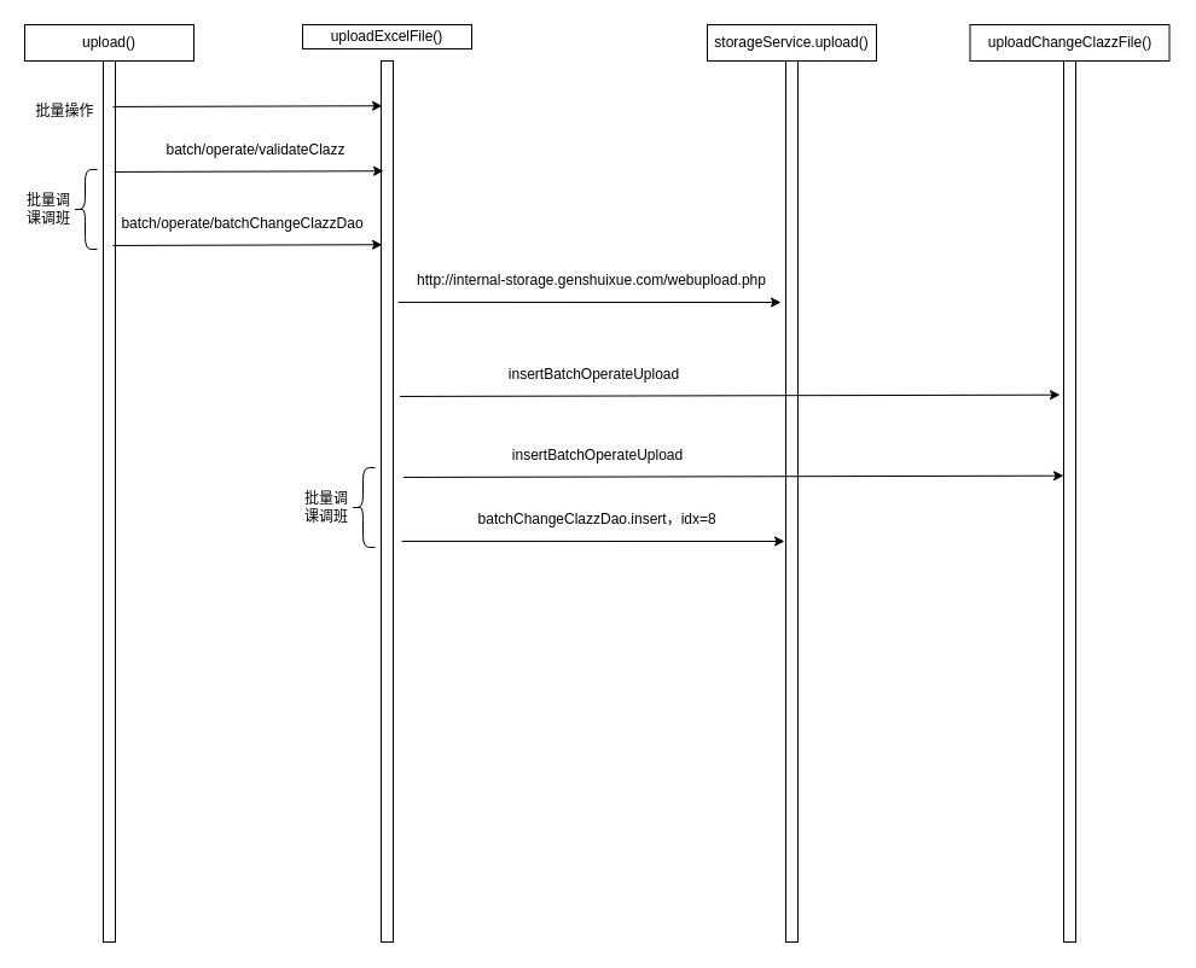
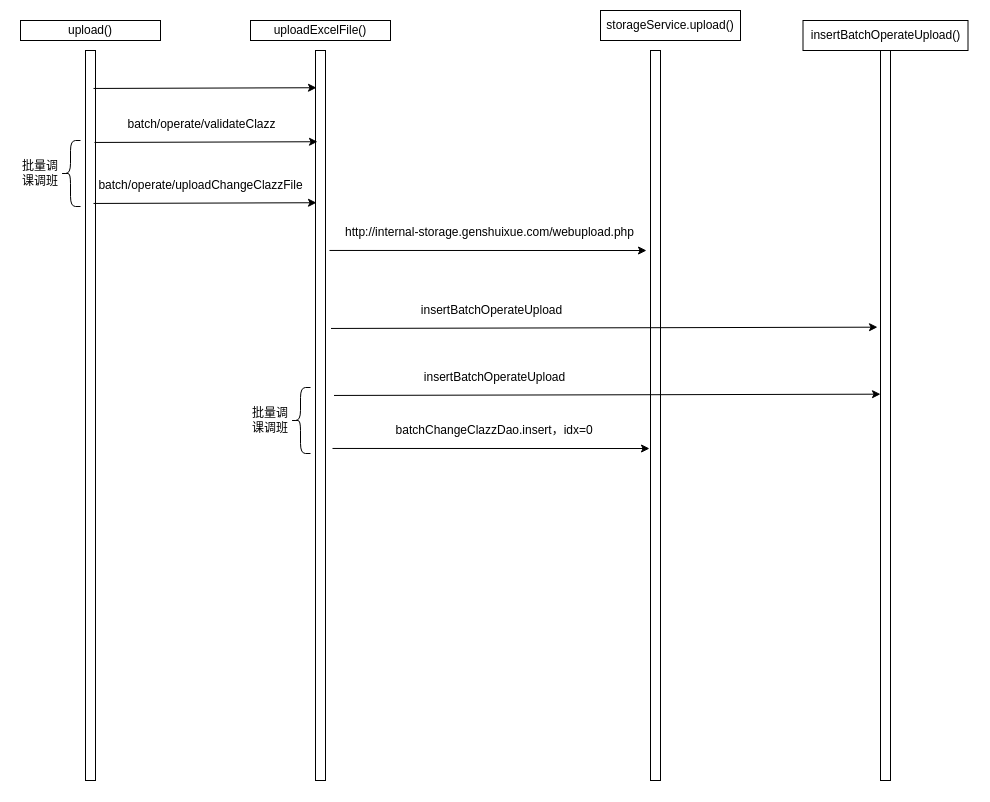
  <mxCell id="0" />
  <mxCell id="1" parent="0" />
- <mxCell id="2" value="upload()" style="rounded=0;whiteSpace=wrap;html=1;" vertex="1" parent="1"><mxGeometry x="20" y="20" width="140" height="30" as="geometry" /></mxCell>
+ <mxCell id="2" value="upload()" style="rounded=0;whiteSpace=wrap;html=1;" vertex="1" parent="1"><mxGeometry x="20" y="20" width="140" height="20" as="geometry" /></mxCell>
  <mxCell id="3" value="" style="rounded=0;whiteSpace=wrap;html=1;" vertex="1" parent="1"><mxGeometry x="85" y="50" width="10" height="730" as="geometry" /></mxCell>
  <mxCell id="4" value="uploadExcelFile()" style="rounded=0;whiteSpace=wrap;html=1;" vertex="1" parent="1"><mxGeometry x="250" y="20" width="140" height="20" as="geometry" /></mxCell>
  <mxCell id="5" value="" style="rounded=0;whiteSpace=wrap;html=1;" vertex="1" parent="1"><mxGeometry x="315" y="50" width="10" height="730" as="geometry" /></mxCell>
- <mxCell id="6" value="storageService.upload()" style="rounded=0;whiteSpace=wrap;html=1;" vertex="1" parent="1"><mxGeometry x="585" y="20" width="140" height="30" as="geometry" /></mxCell>
+ <mxCell id="6" value="storageService.upload()" style="rounded=0;whiteSpace=wrap;html=1;" vertex="1" parent="1"><mxGeometry x="600" y="10" width="140" height="30" as="geometry" /></mxCell>
  <mxCell id="7" value="" style="rounded=0;whiteSpace=wrap;html=1;" vertex="1" parent="1"><mxGeometry x="650" y="50" width="10" height="730" as="geometry" /></mxCell>
- <mxCell id="8" value="uploadChangeClazzFile()" style="rounded=0;whiteSpace=wrap;html=1;" vertex="1" parent="1"><mxGeometry x="802.5" y="20" width="165" height="30" as="geometry" /></mxCell>
+ <mxCell id="8" value="insertBatchOperateUpload()" style="rounded=0;whiteSpace=wrap;html=1;" vertex="1" parent="1"><mxGeometry x="802.5" y="20" width="165" height="30" as="geometry" /></mxCell>
  <mxCell id="9" value="" style="rounded=0;whiteSpace=wrap;html=1;" vertex="1" parent="1"><mxGeometry x="880" y="50" width="10" height="730" as="geometry" /></mxCell>
  <mxCell id="10" value="" style="endArrow=classic;html=1;exitX=0.8;exitY=0.052;exitDx=0;exitDy=0;exitPerimeter=0;entryX=0.1;entryY=0.051;entryDx=0;entryDy=0;entryPerimeter=0;" edge="1" parent="1" source="3" target="5"><mxGeometry width="50" height="50" relative="1" as="geometry"><mxPoint x="680" y="470" as="sourcePoint" /><mxPoint x="730" y="420" as="targetPoint" /></mxGeometry></mxCell>
  <mxCell id="11" value="" style="endArrow=classic;html=1;exitX=0.8;exitY=0.052;exitDx=0;exitDy=0;exitPerimeter=0;entryX=0.1;entryY=0.051;entryDx=0;entryDy=0;entryPerimeter=0;" edge="1" parent="1"><mxGeometry width="50" height="50" relative="1" as="geometry"><mxPoint x="94" y="141.96" as="sourcePoint" /><mxPoint x="317" y="141.23" as="targetPoint" /></mxGeometry></mxCell>
- <mxCell id="12" value="batch/operate/validateClazz" style="text;html=1;align=center;verticalAlign=middle;resizable=0;points=[];autosize=1;" vertex="1" parent="1"><mxGeometry x="131" y="114" width="160" height="20" as="geometry" /></mxCell>
+ <mxCell id="12" value="batch/operate/validateClazz" style="text;html=1;align=center;verticalAlign=middle;resizable=0;points=[];autosize=1;" vertex="1" parent="1"><mxGeometry x="121" y="114" width="160" height="20" as="geometry" /></mxCell>
  <mxCell id="13" value="" style="endArrow=classic;html=1;exitX=0.8;exitY=0.052;exitDx=0;exitDy=0;exitPerimeter=0;entryX=0.1;entryY=0.051;entryDx=0;entryDy=0;entryPerimeter=0;" edge="1" parent="1"><mxGeometry width="50" height="50" relative="1" as="geometry"><mxPoint x="93" y="202.96" as="sourcePoint" /><mxPoint x="316" y="202.23" as="targetPoint" /></mxGeometry></mxCell>
- <mxCell id="14" value="batch/operate/batchChangeClazzDao" style="text;html=1;align=center;verticalAlign=middle;resizable=0;points=[];autosize=1;" vertex="1" parent="1"><mxGeometry x="90" y="175" width="220" height="20" as="geometry" /></mxCell>
+ <mxCell id="14" value="batch/operate/uploadChangeClazzFile" style="text;html=1;align=center;verticalAlign=middle;resizable=0;points=[];autosize=1;" vertex="1" parent="1"><mxGeometry x="90" y="175" width="220" height="20" as="geometry" /></mxCell>
  <mxCell id="15" value="" style="endArrow=classic;html=1;exitX=0.8;exitY=0.052;exitDx=0;exitDy=0;exitPerimeter=0;entryX=-0.4;entryY=0.274;entryDx=0;entryDy=0;entryPerimeter=0;" edge="1" parent="1" target="7"><mxGeometry width="50" height="50" relative="1" as="geometry"><mxPoint x="329" y="249.96" as="sourcePoint" /><mxPoint x="510" y="290" as="targetPoint" /></mxGeometry></mxCell>
  <mxCell id="16" value="http://internal-storage.genshuixue.com/webupload.php" style="text;html=1;align=center;verticalAlign=middle;resizable=0;points=[];autosize=1;" vertex="1" parent="1"><mxGeometry x="339" y="222" width="300" height="20" as="geometry" /></mxCell>
  <mxCell id="17" value="" style="shape=curlyBracket;whiteSpace=wrap;html=1;rounded=1;" vertex="1" parent="1"><mxGeometry x="60" y="140" width="20" height="66" as="geometry" /></mxCell>
  <mxCell id="18" value="批量调课调班" style="text;html=1;strokeColor=none;fillColor=none;align=center;verticalAlign=middle;whiteSpace=wrap;rounded=0;" vertex="1" parent="1"><mxGeometry x="20" y="163" width="40" height="20" as="geometry" /></mxCell>
- <mxCell id="19" value="批量操作" style="text;html=1;strokeColor=none;fillColor=none;align=center;verticalAlign=middle;whiteSpace=wrap;rounded=0;" vertex="1" parent="1"><mxGeometry x="27" y="80" width="53" height="23" as="geometry" /></mxCell>
  <mxCell id="20" value="" style="endArrow=classic;html=1;exitX=0.8;exitY=0.052;exitDx=0;exitDy=0;exitPerimeter=0;entryX=-0.3;entryY=0.379;entryDx=0;entryDy=0;entryPerimeter=0;" edge="1" parent="1" target="9"><mxGeometry width="50" height="50" relative="1" as="geometry"><mxPoint x="330.5" y="327.96" as="sourcePoint" /><mxPoint x="647.5" y="328.02" as="targetPoint" /></mxGeometry></mxCell>
  <mxCell id="21" value="insertBatchOperateUpload" style="text;html=1;align=center;verticalAlign=middle;resizable=0;points=[];autosize=1;" vertex="1" parent="1"><mxGeometry x="410.5" y="300" width="160" height="20" as="geometry" /></mxCell>
  <mxCell id="22" value="" style="endArrow=classic;html=1;exitX=0.8;exitY=0.052;exitDx=0;exitDy=0;exitPerimeter=0;entryX=-0.3;entryY=0.379;entryDx=0;entryDy=0;entryPerimeter=0;" edge="1" parent="1"><mxGeometry width="50" height="50" relative="1" as="geometry"><mxPoint x="333.5" y="394.96" as="sourcePoint" /><mxPoint x="880" y="393.67" as="targetPoint" /></mxGeometry></mxCell>
  <mxCell id="23" value="insertBatchOperateUpload" style="text;html=1;align=center;verticalAlign=middle;resizable=0;points=[];autosize=1;" vertex="1" parent="1"><mxGeometry x="413.5" y="367" width="160" height="20" as="geometry" /></mxCell>
  <mxCell id="24" value="" style="endArrow=classic;html=1;exitX=0.8;exitY=0.052;exitDx=0;exitDy=0;exitPerimeter=0;entryX=-0.4;entryY=0.274;entryDx=0;entryDy=0;entryPerimeter=0;" edge="1" parent="1"><mxGeometry width="50" height="50" relative="1" as="geometry"><mxPoint x="332" y="447.96" as="sourcePoint" /><mxPoint x="649" y="448.02" as="targetPoint" /></mxGeometry></mxCell>
- <mxCell id="25" value="&amp;nbsp;batchChangeClazzDao.insert，idx=8" style="text;html=1;align=center;verticalAlign=middle;resizable=0;points=[];autosize=1;" vertex="1" parent="1"><mxGeometry x="382" y="420" width="220" height="20" as="geometry" /></mxCell>
+ <mxCell id="25" value="&amp;nbsp;batchChangeClazzDao.insert，idx=0" style="text;html=1;align=center;verticalAlign=middle;resizable=0;points=[];autosize=1;" vertex="1" parent="1"><mxGeometry x="382" y="420" width="220" height="20" as="geometry" /></mxCell>
  <mxCell id="26" value="" style="shape=curlyBracket;whiteSpace=wrap;html=1;rounded=1;" vertex="1" parent="1"><mxGeometry x="290" y="387" width="20" height="66" as="geometry" /></mxCell>
  <mxCell id="27" value="批量调课调班" style="text;html=1;strokeColor=none;fillColor=none;align=center;verticalAlign=middle;whiteSpace=wrap;rounded=0;" vertex="1" parent="1"><mxGeometry x="250" y="410" width="40" height="20" as="geometry" /></mxCell>
